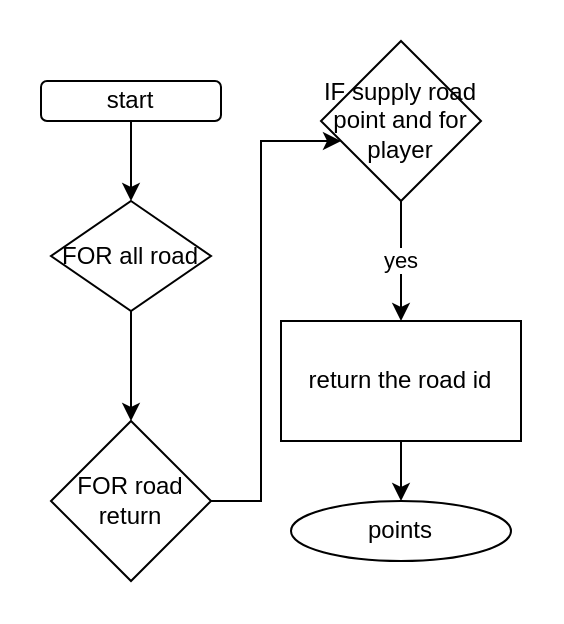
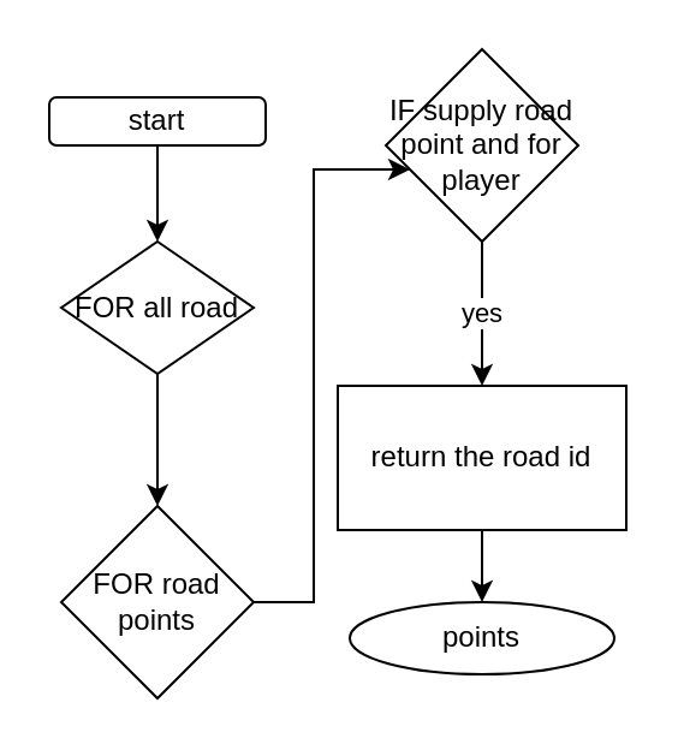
  <mxCell id="0" />
  <mxCell id="1" parent="0" />
  <mxCell id="2" value="" style="edgeStyle=orthogonalEdgeStyle;rounded=0;orthogonalLoop=1;jettySize=auto;html=1;" edge="1" parent="1" source="3" target="5"><mxGeometry relative="1" as="geometry" /></mxCell>
  <mxCell id="3" value="start" style="rounded=1;whiteSpace=wrap;html=1;" vertex="1" parent="1"><mxGeometry x="20" y="40" width="90" height="20" as="geometry" /></mxCell>
  <mxCell id="4" value="" style="edgeStyle=orthogonalEdgeStyle;rounded=0;orthogonalLoop=1;jettySize=auto;html=1;" edge="1" parent="1" source="5" target="7"><mxGeometry relative="1" as="geometry" /></mxCell>
  <mxCell id="5" value="FOR all road" style="rhombus;whiteSpace=wrap;html=1;" vertex="1" parent="1"><mxGeometry x="25" y="100" width="80" height="55" as="geometry" /></mxCell>
  <mxCell id="6" value="" style="edgeStyle=orthogonalEdgeStyle;rounded=0;orthogonalLoop=1;jettySize=auto;html=1;" edge="1" parent="1" source="7" target="9"><mxGeometry relative="1" as="geometry"><Array as="points"><mxPoint x="130" y="250" /><mxPoint x="130" y="70" /></Array></mxGeometry></mxCell>
- <mxCell id="7" value="FOR road return" style="rhombus;whiteSpace=wrap;html=1;" vertex="1" parent="1"><mxGeometry x="25" y="210" width="80" height="80" as="geometry" /></mxCell>
+ <mxCell id="7" value="FOR road points" style="rhombus;whiteSpace=wrap;html=1;" vertex="1" parent="1"><mxGeometry x="25" y="210" width="80" height="80" as="geometry" /></mxCell>
  <mxCell id="8" value="yes" style="edgeStyle=orthogonalEdgeStyle;rounded=0;orthogonalLoop=1;jettySize=auto;html=1;" edge="1" parent="1" source="9" target="11"><mxGeometry relative="1" as="geometry" /></mxCell>
  <mxCell id="9" value="IF supply road point and for player" style="rhombus;whiteSpace=wrap;html=1;" vertex="1" parent="1"><mxGeometry x="160" y="20" width="80" height="80" as="geometry" /></mxCell>
  <mxCell id="10" value="" style="edgeStyle=orthogonalEdgeStyle;rounded=0;orthogonalLoop=1;jettySize=auto;html=1;" edge="1" parent="1" source="11" target="12"><mxGeometry relative="1" as="geometry" /></mxCell>
  <mxCell id="11" value="return the road id" style="whiteSpace=wrap;html=1;" vertex="1" parent="1"><mxGeometry x="140" y="160" width="120" height="60" as="geometry" /></mxCell>
  <mxCell id="12" value="points" style="ellipse;whiteSpace=wrap;html=1;" vertex="1" parent="1"><mxGeometry x="145" y="250" width="110" height="30" as="geometry" /></mxCell>
